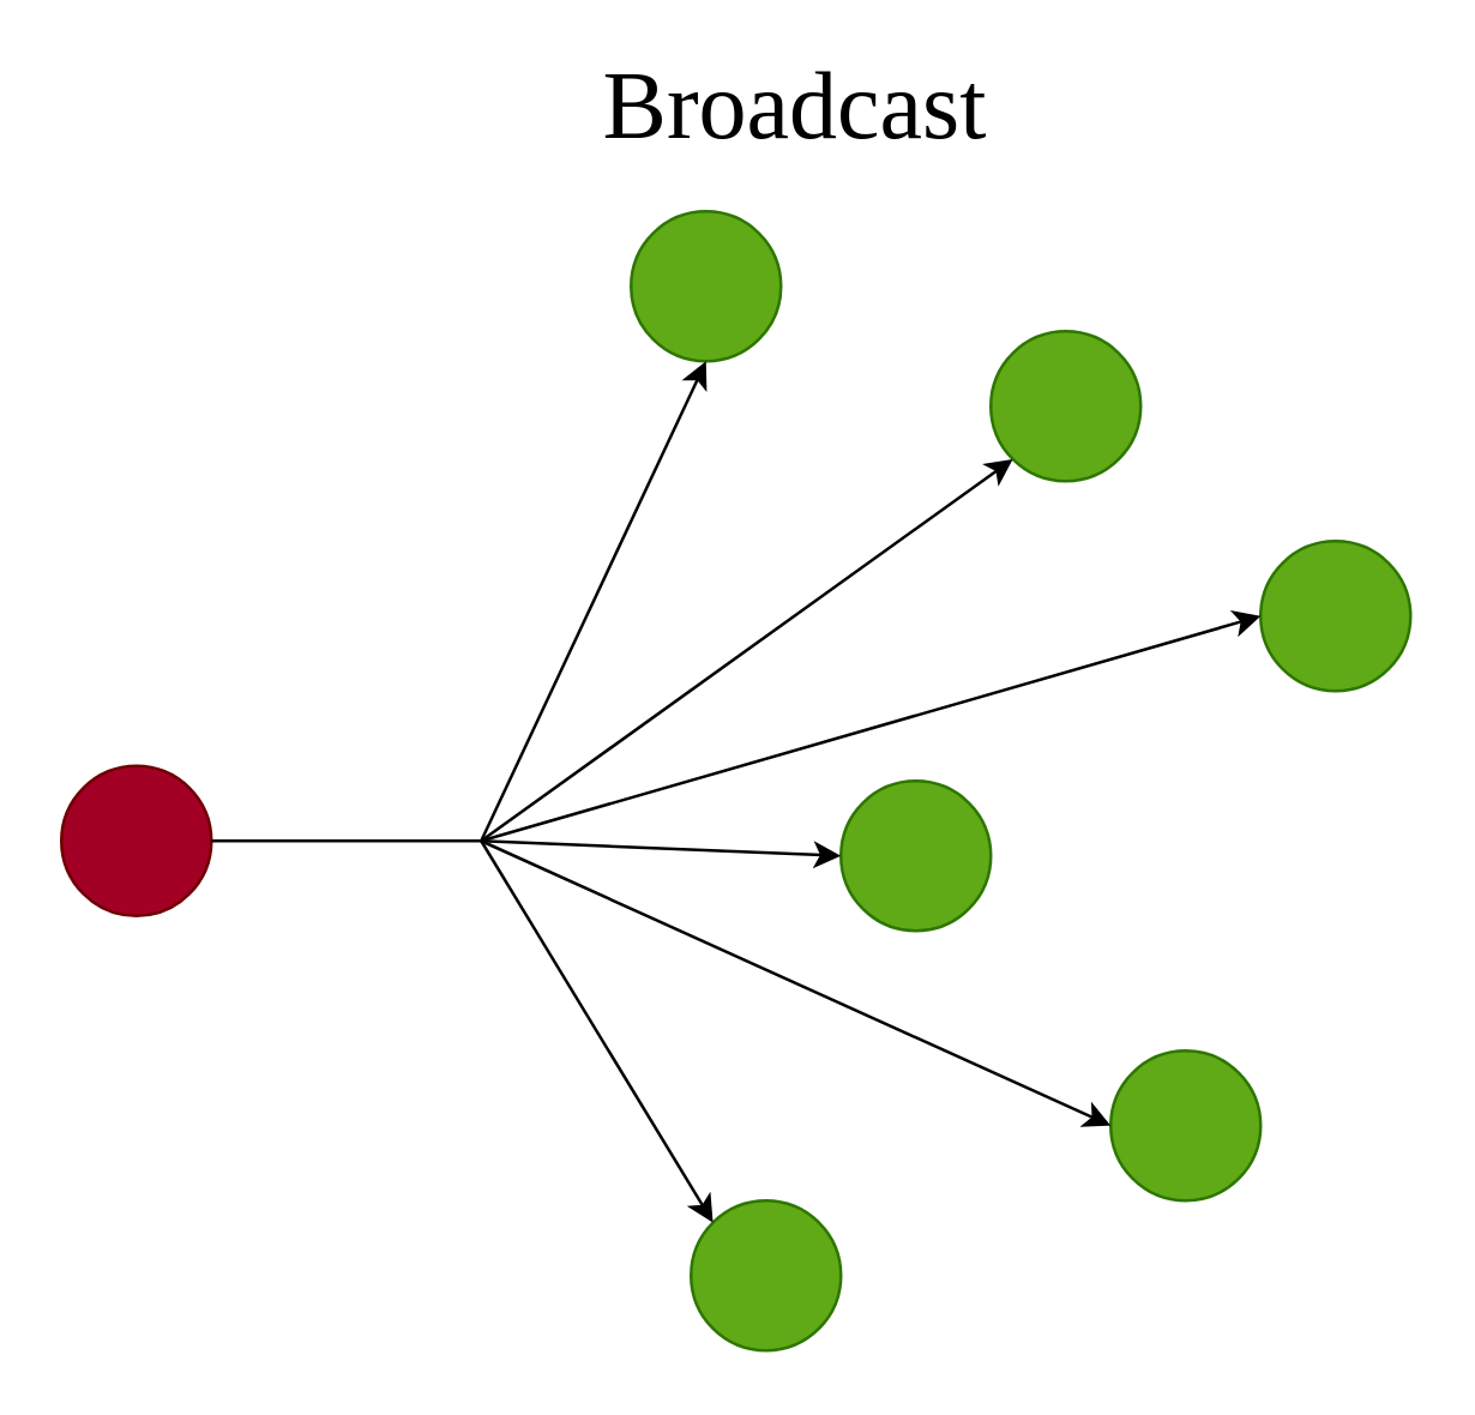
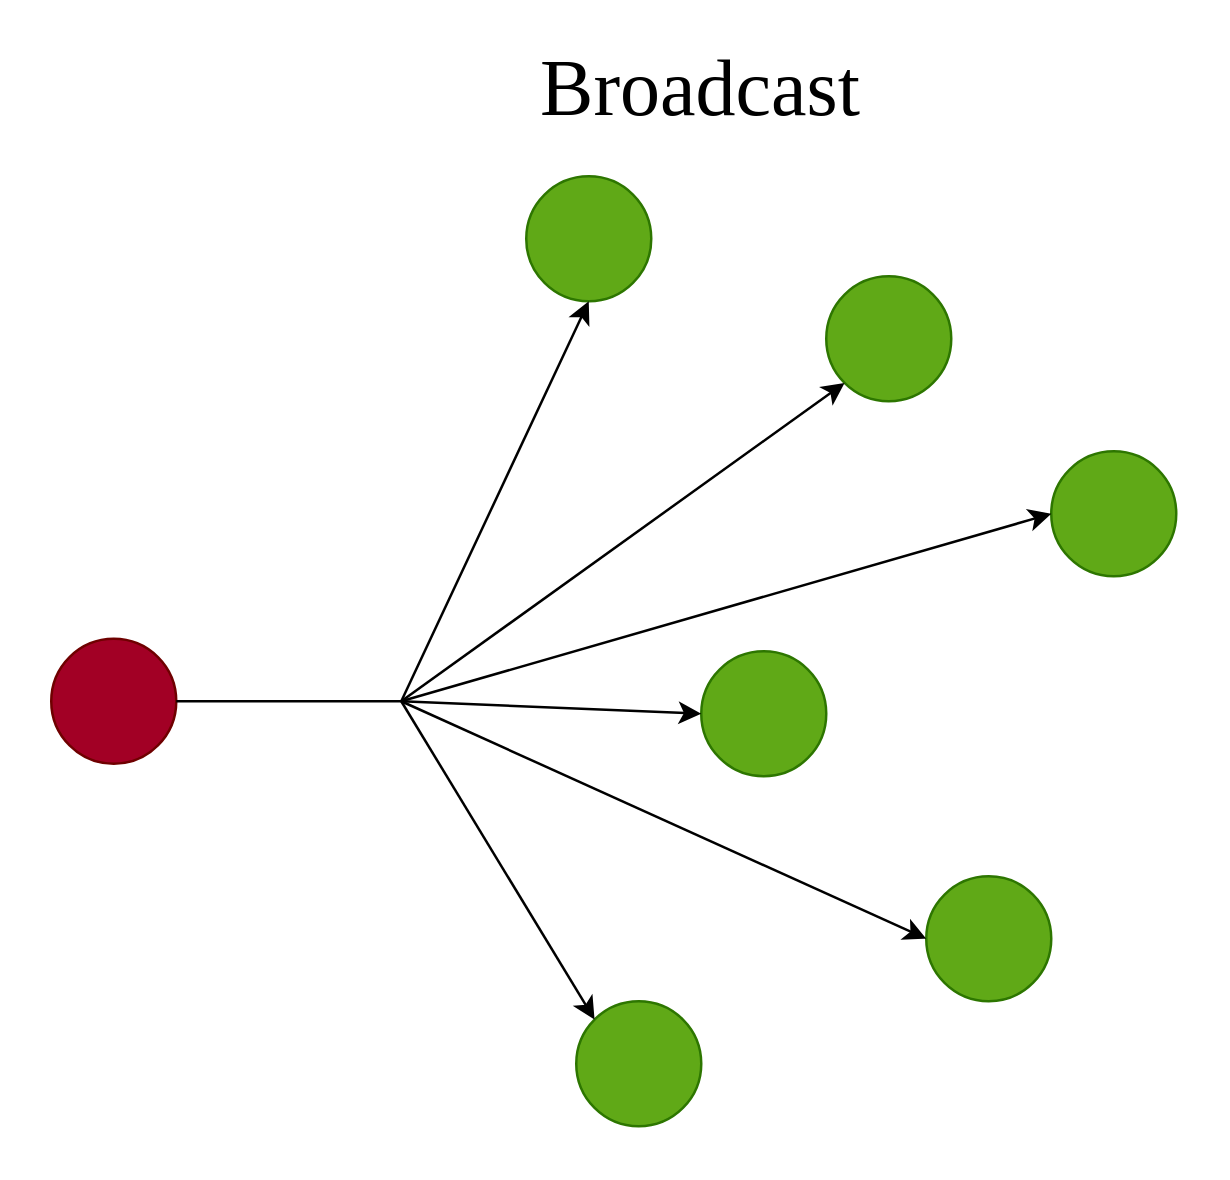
  <mxCell id="0" />
  <mxCell id="1" parent="0" />
  <mxCell id="2" value="" style="ellipse;whiteSpace=wrap;html=1;aspect=fixed;fillColor=light-dark(#A20025,#CC0000);fontColor=#ffffff;strokeColor=light-dark(#6F0000,#660000);" vertex="1" parent="1"><mxGeometry x="20" y="255" width="50" height="50" as="geometry" /></mxCell>
  <mxCell id="3" value="" style="ellipse;whiteSpace=wrap;html=1;aspect=fixed;fillColor=#60a917;fontColor=#ffffff;strokeColor=#2D7600;" vertex="1" parent="1"><mxGeometry x="210" y="70" width="50" height="50" as="geometry" /></mxCell>
  <mxCell id="4" value="" style="ellipse;whiteSpace=wrap;html=1;aspect=fixed;fillColor=#60a917;fontColor=#ffffff;strokeColor=#2D7600;" vertex="1" parent="1"><mxGeometry x="330" y="110" width="50" height="50" as="geometry" /></mxCell>
  <mxCell id="5" value="" style="ellipse;whiteSpace=wrap;html=1;aspect=fixed;fillColor=#60a917;fontColor=#ffffff;strokeColor=#2D7600;" vertex="1" parent="1"><mxGeometry x="420" y="180" width="50" height="50" as="geometry" /></mxCell>
  <mxCell id="6" value="" style="ellipse;whiteSpace=wrap;html=1;aspect=fixed;fillColor=#60a917;fontColor=#ffffff;strokeColor=#2D7600;" vertex="1" parent="1"><mxGeometry x="280" y="260" width="50" height="50" as="geometry" /></mxCell>
  <mxCell id="7" value="" style="ellipse;whiteSpace=wrap;html=1;aspect=fixed;fillColor=#60a917;fontColor=#ffffff;strokeColor=#2D7600;" vertex="1" parent="1"><mxGeometry x="370" y="350" width="50" height="50" as="geometry" /></mxCell>
  <mxCell id="8" value="" style="ellipse;whiteSpace=wrap;html=1;aspect=fixed;fillColor=#60a917;fontColor=#ffffff;strokeColor=#2D7600;" vertex="1" parent="1"><mxGeometry x="230" y="400" width="50" height="50" as="geometry" /></mxCell>
  <mxCell id="9" value="" style="endArrow=none;html=1;rounded=0;exitX=1;exitY=0.5;exitDx=0;exitDy=0;" edge="1" parent="1" source="2"><mxGeometry width="50" height="50" relative="1" as="geometry"><mxPoint x="70" y="284.71" as="sourcePoint" /><mxPoint x="160" y="280" as="targetPoint" /></mxGeometry></mxCell>
  <mxCell id="10" value="" style="endArrow=classic;html=1;rounded=0;entryX=0.5;entryY=1;entryDx=0;entryDy=0;" edge="1" parent="1" target="3"><mxGeometry width="50" height="50" relative="1" as="geometry"><mxPoint x="160" y="280" as="sourcePoint" /><mxPoint x="370" y="330" as="targetPoint" /></mxGeometry></mxCell>
  <mxCell id="11" value="" style="endArrow=classic;html=1;rounded=0;entryX=0;entryY=1;entryDx=0;entryDy=0;" edge="1" parent="1" target="4"><mxGeometry width="50" height="50" relative="1" as="geometry"><mxPoint x="160" y="280" as="sourcePoint" /><mxPoint x="290" y="300" as="targetPoint" /></mxGeometry></mxCell>
  <mxCell id="12" value="" style="endArrow=classic;html=1;rounded=0;entryX=0;entryY=0.5;entryDx=0;entryDy=0;" edge="1" parent="1" target="5"><mxGeometry width="50" height="50" relative="1" as="geometry"><mxPoint x="160" y="280" as="sourcePoint" /><mxPoint x="290" y="300" as="targetPoint" /></mxGeometry></mxCell>
  <mxCell id="13" value="" style="endArrow=classic;html=1;rounded=0;entryX=0;entryY=0.5;entryDx=0;entryDy=0;" edge="1" parent="1" target="6"><mxGeometry width="50" height="50" relative="1" as="geometry"><mxPoint x="160" y="280" as="sourcePoint" /><mxPoint x="290" y="300" as="targetPoint" /></mxGeometry></mxCell>
  <mxCell id="14" value="" style="endArrow=classic;html=1;rounded=0;entryX=0;entryY=0.5;entryDx=0;entryDy=0;" edge="1" parent="1" target="7"><mxGeometry width="50" height="50" relative="1" as="geometry"><mxPoint x="160" y="280" as="sourcePoint" /><mxPoint x="290" y="300" as="targetPoint" /></mxGeometry></mxCell>
  <mxCell id="15" value="" style="endArrow=classic;html=1;rounded=0;entryX=0;entryY=0;entryDx=0;entryDy=0;" edge="1" parent="1" target="8"><mxGeometry width="50" height="50" relative="1" as="geometry"><mxPoint x="160" y="280" as="sourcePoint" /><mxPoint x="290" y="300" as="targetPoint" /></mxGeometry></mxCell>
- <mxCell id="16" value="&lt;font style=&quot;font-size: 32px;&quot; face=&quot;Tahoma&quot;&gt;Broadcast&lt;/font&gt;" style="text;html=1;align=center;verticalAlign=middle;whiteSpace=wrap;rounded=0;" vertex="1" parent="1"><mxGeometry x="190" y="20" width="150" height="30" as="geometry" /></mxCell>
+ <mxCell id="16" value="&lt;font style=&quot;font-size: 32px;&quot; face=&quot;Tahoma&quot;&gt;Broadcast&lt;/font&gt;" style="text;html=1;align=center;verticalAlign=middle;whiteSpace=wrap;rounded=0;" vertex="1" parent="1"><mxGeometry x="205" y="20" width="150" height="30" as="geometry" /></mxCell>
